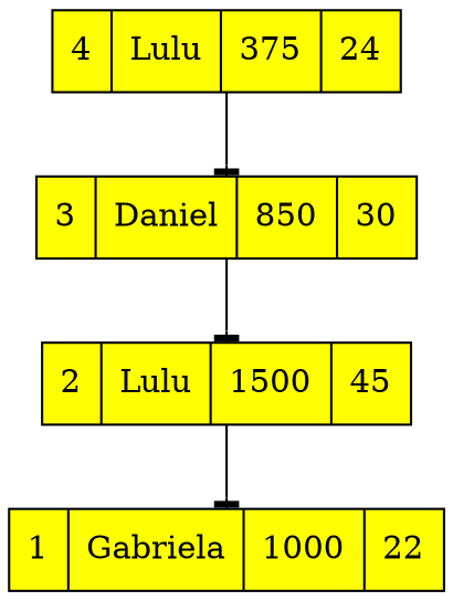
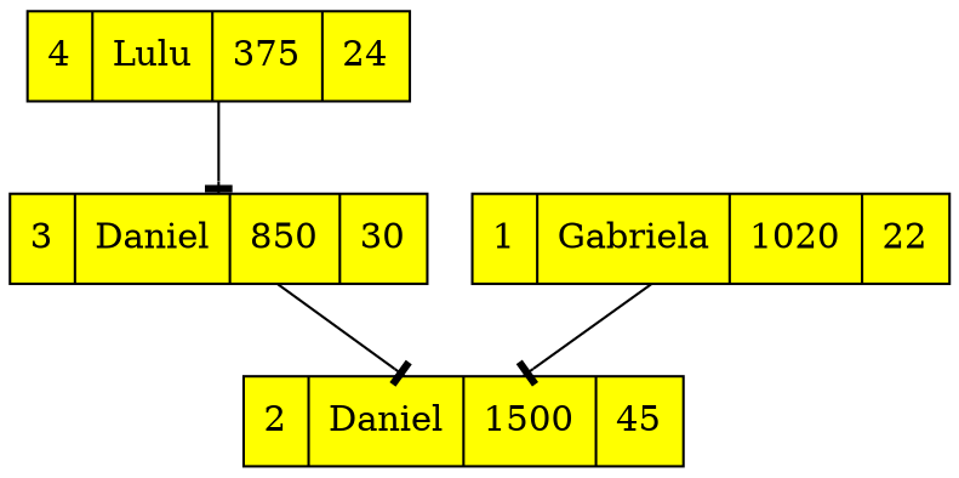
  digraph {
    rankdir=TB
    node [color=black fillcolor=yellow shape=record style=filled]
    edge [arrowhead=tee]
    n1 [label="4 | Lulu | 375 | 24 "]
    n2 [label="3 | Daniel | 850 | 30 "]
-   n3 [label="2 | Lulu | 1500 | 45 "]
-   n4 [label="1 | Gabriela | 1000 | 22 "]
+   n3 [label="2 | Daniel | 1500 | 45 "]
+   n4 [label="1 | Gabriela | 1020 | 22 "]
    n1 -> n2
    n2 -> n3
-   n3 -> n4
+   n4 -> n3
  }
